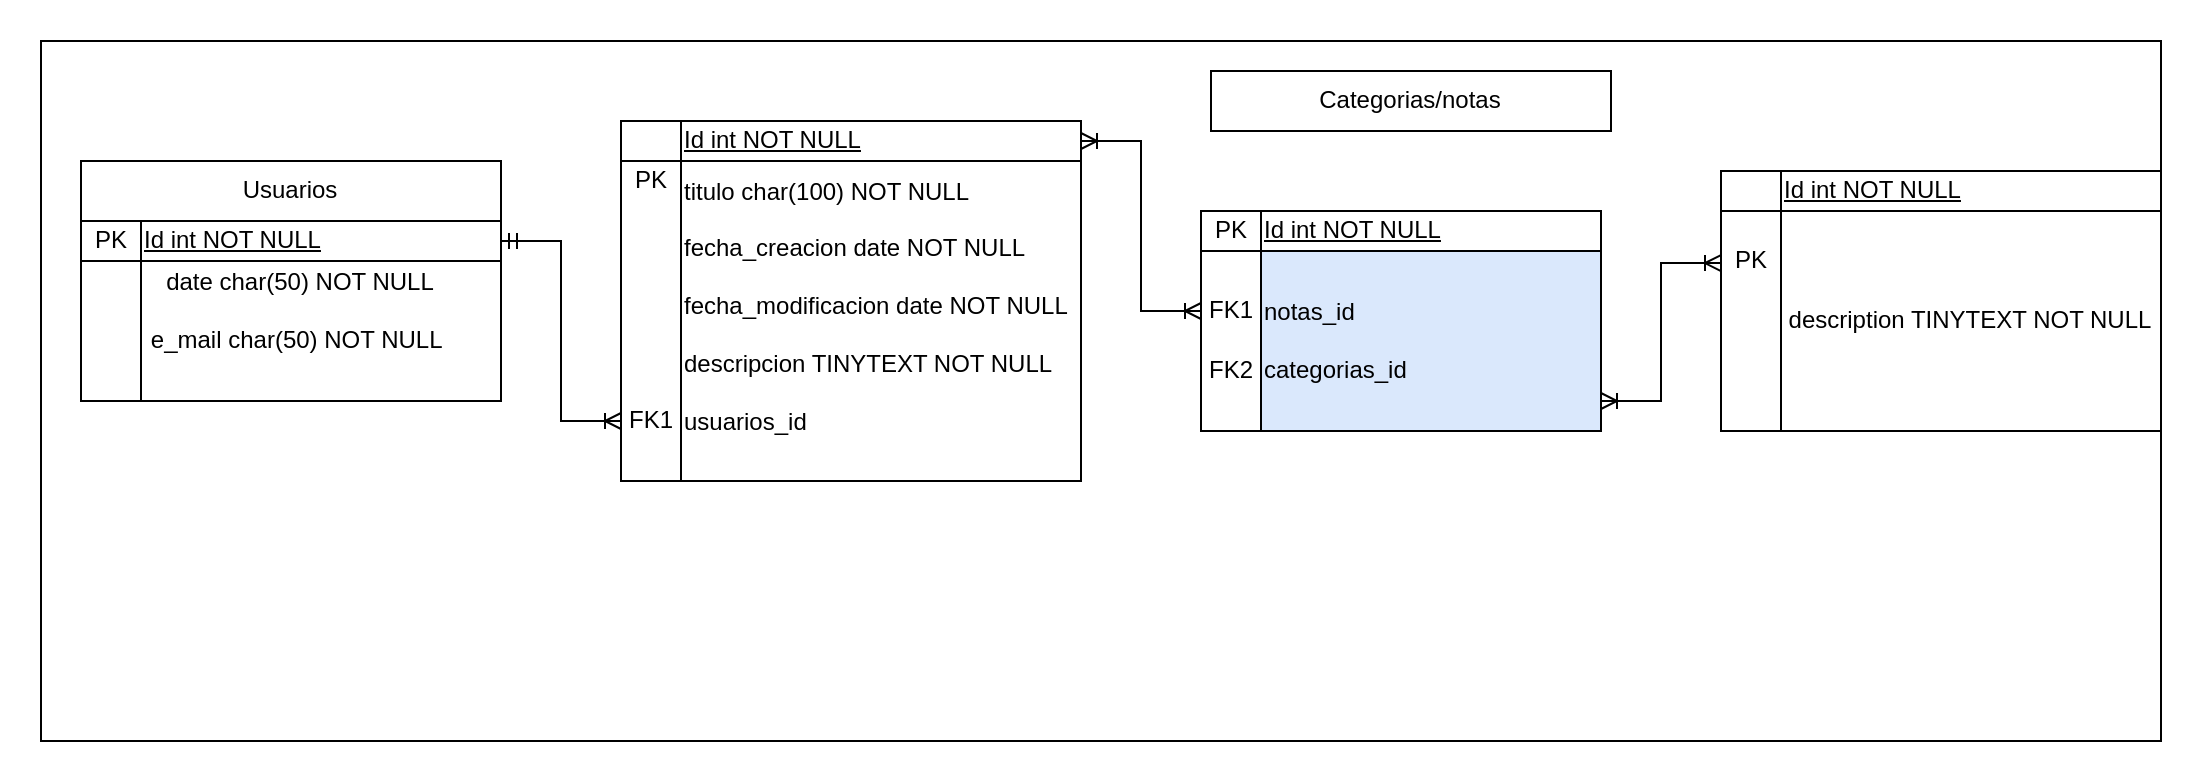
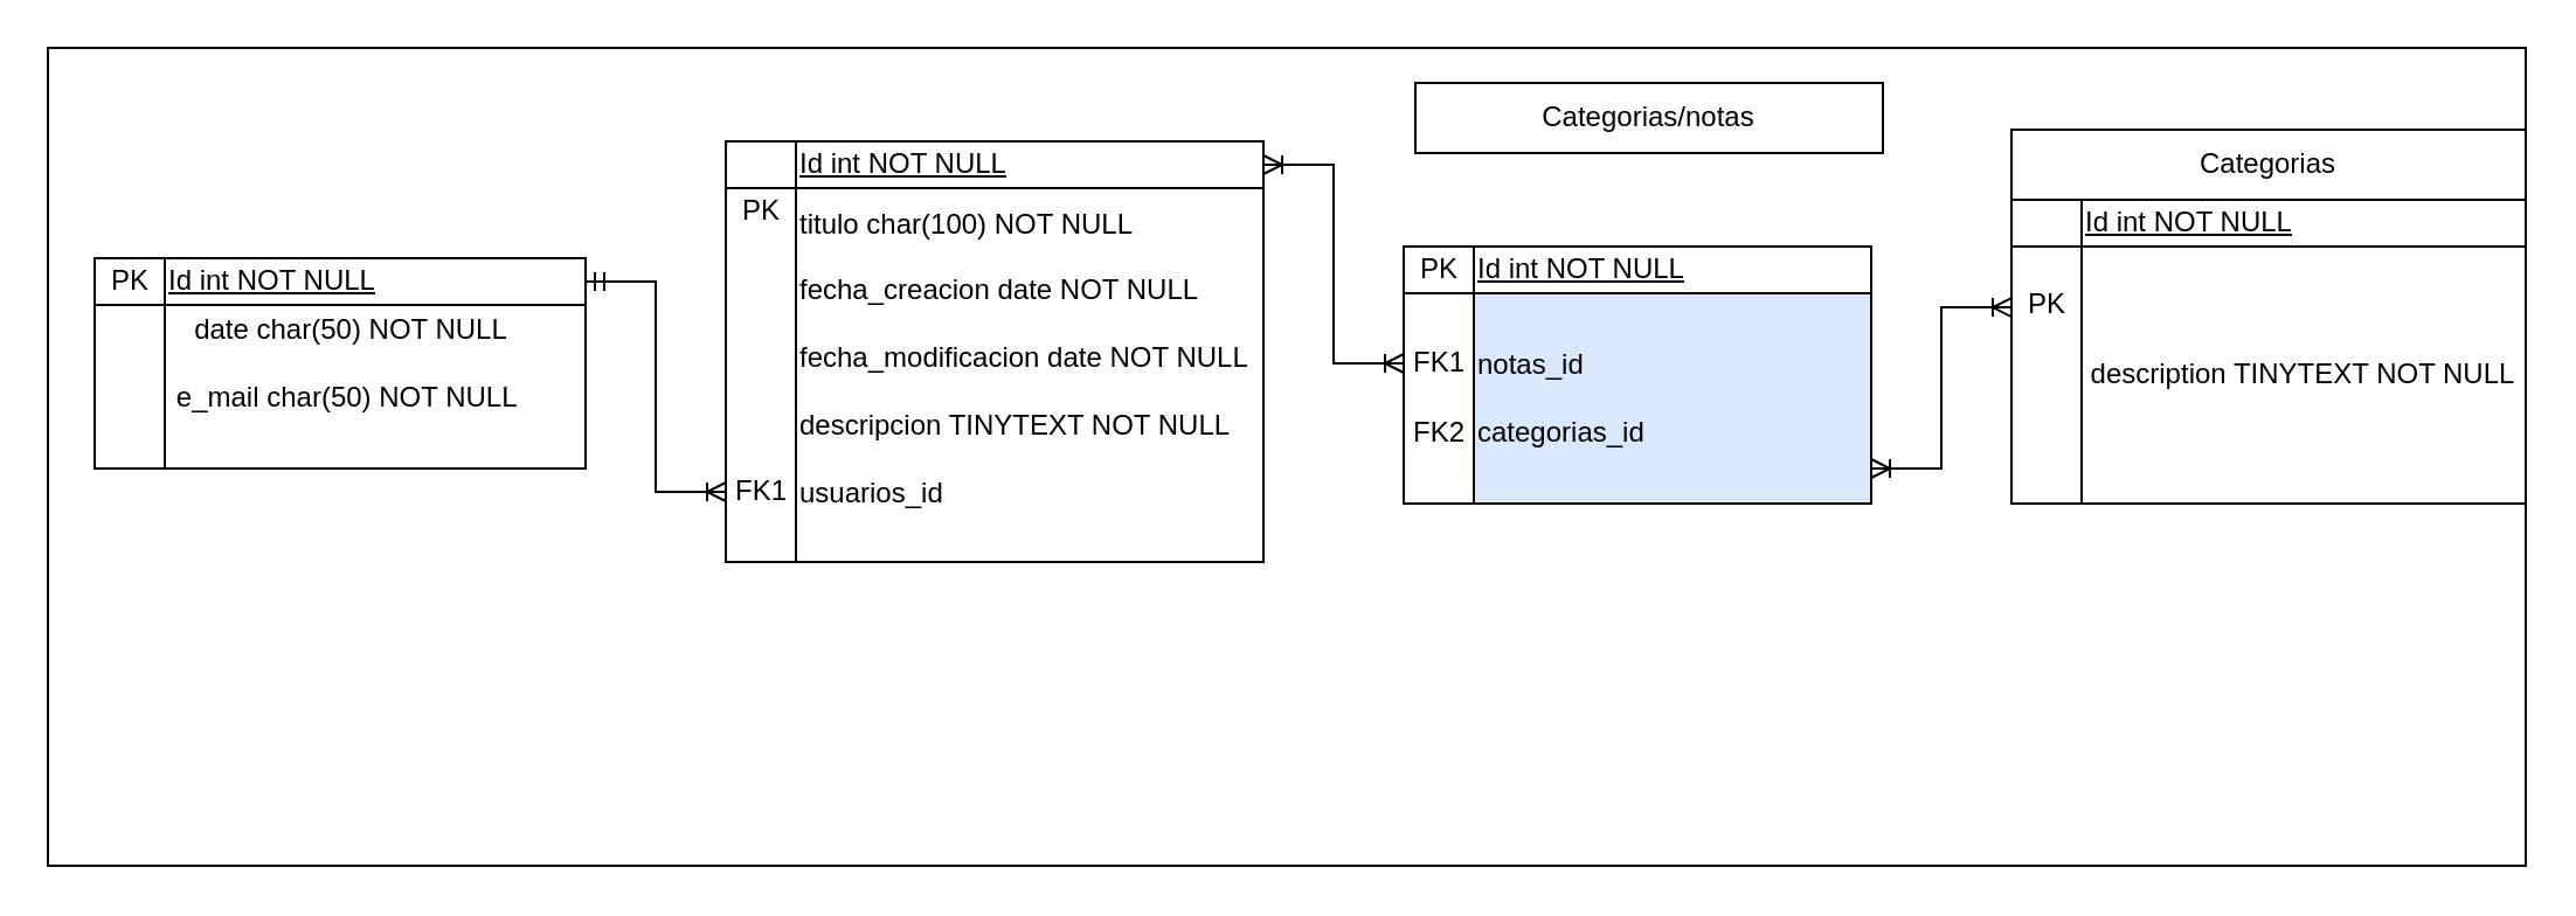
  <mxCell id="0" />
  <mxCell id="1" parent="0" />
  <mxCell id="2" value="" style="rounded=0;whiteSpace=wrap;html=1;fontSize=12;" vertex="1" parent="1"><mxGeometry y="20" width="1060" height="350" as="geometry" x="20" /></mxCell>
  <mxCell id="3" value="&lt;div&gt;&amp;nbsp;&amp;nbsp;&amp;nbsp; date char(50) NOT NULL&amp;nbsp;&lt;/div&gt;&lt;div&gt;&lt;br&gt;&lt;/div&gt;&lt;div&gt;&amp;nbsp; e_mail char(50) NOT NULL &lt;br&gt;&lt;/div&gt;" style="shape=internalStorage;whiteSpace=wrap;html=1;backgroundOutline=1;dx=30;dy=20;" vertex="1" parent="1"><mxGeometry x="40" y="110" width="210" height="90" as="geometry" /></mxCell>
- <mxCell id="4" value="Usuarios" style="rounded=0;whiteSpace=wrap;html=1;" vertex="1" parent="1"><mxGeometry x="40" y="80" width="210" height="30" as="geometry" /></mxCell>
  <mxCell id="5" value="&lt;div style=&quot;font-size: 11px&quot; align=&quot;center&quot;&gt;&lt;font style=&quot;font-size: 11px&quot;&gt;&amp;nbsp;&amp;nbsp; &lt;/font&gt;&lt;/div&gt;" style="shape=internalStorage;whiteSpace=wrap;html=1;backgroundOutline=1;dx=30;dy=20;align=center;" vertex="1" parent="1"><mxGeometry x="310" y="60" width="200" height="180" as="geometry" /></mxCell>
  <mxCell id="6" value="&lt;div&gt;&lt;u&gt;Id int NOT NULL&lt;/u&gt;&lt;/div&gt;" style="whiteSpace=wrap;html=1;align=left;" vertex="1" parent="1"><mxGeometry x="340" y="60" width="200" height="20" as="geometry" /></mxCell>
  <mxCell id="7" value="" style="shape=internalStorage;whiteSpace=wrap;html=1;backgroundOutline=1;dx=30;dy=20;align=left;" vertex="1" parent="1"><mxGeometry x="600" y="105" width="200" height="110" as="geometry" /></mxCell>
  <mxCell id="8" value="Categorias/notas" style="rounded=0;whiteSpace=wrap;html=1;" vertex="1" parent="1"><mxGeometry x="605" y="35" width="200" height="30" as="geometry" /></mxCell>
  <mxCell id="9" style="edgeStyle=orthogonalEdgeStyle;rounded=0;orthogonalLoop=1;jettySize=auto;html=1;exitX=0.75;exitY=1;exitDx=0;exitDy=0;entryX=0.833;entryY=1.05;entryDx=0;entryDy=0;entryPerimeter=0;" edge="1" parent="1" source="14" target="14"><mxGeometry relative="1" as="geometry" /></mxCell>
  <mxCell id="10" value="&lt;div align=&quot;left&quot;&gt;&lt;u&gt;Id int NOT NULL&lt;/u&gt;&lt;/div&gt;" style="rounded=0;whiteSpace=wrap;html=1;align=left;" vertex="1" parent="1"><mxGeometry x="70" y="110" width="180" height="20" as="geometry" /></mxCell>
  <mxCell id="11" value="PK" style="text;html=1;align=center;verticalAlign=middle;resizable=0;points=[];autosize=1;strokeColor=none;fillColor=none;fontSize=12;" vertex="1" parent="1"><mxGeometry x="40" y="110" width="30" height="20" as="geometry" /></mxCell>
  <mxCell id="12" value="" style="shape=internalStorage;whiteSpace=wrap;html=1;backgroundOutline=1;fontSize=12;dx=30;dy=20;" vertex="1" parent="1"><mxGeometry x="860" y="85" width="200" height="130" as="geometry" /></mxCell>
+ <mxCell id="13" value="Categorias" style="rounded=0;whiteSpace=wrap;html=1;fontSize=12;" vertex="1" parent="1"><mxGeometry x="860" y="55" width="220" height="30" as="geometry" /></mxCell>
  <mxCell id="14" value="&lt;div align=&quot;left&quot;&gt;&lt;u&gt;Id int NOT NULL&lt;/u&gt;&lt;/div&gt;" style="rounded=0;whiteSpace=wrap;html=1;align=left;" vertex="1" parent="1"><mxGeometry x="630" y="105" width="170" height="20" as="geometry" /></mxCell>
  <mxCell id="15" value="&lt;div align=&quot;left&quot;&gt;&lt;u&gt;Id int NOT NULL&lt;/u&gt;&lt;/div&gt;" style="rounded=0;whiteSpace=wrap;html=1;align=left;" vertex="1" parent="1"><mxGeometry x="890" y="85" width="190" height="20" as="geometry" /></mxCell>
  <mxCell id="16" value="&lt;div align=&quot;left&quot;&gt;titulo char(100) NOT NULL&lt;/div&gt;&lt;div align=&quot;left&quot;&gt;&lt;br&gt;&lt;/div&gt;&lt;div align=&quot;left&quot;&gt;fecha_creacion date NOT NULL&lt;/div&gt;&lt;div align=&quot;left&quot;&gt;&lt;br&gt;&lt;/div&gt;&lt;div align=&quot;left&quot;&gt;fecha_modificacion date NOT NULL&amp;nbsp;&lt;/div&gt;&lt;div align=&quot;left&quot;&gt;&lt;br&gt;&lt;/div&gt;&lt;div align=&quot;left&quot;&gt;descripcion TINYTEXT NOT NULL&lt;/div&gt;&lt;div align=&quot;left&quot;&gt;&lt;br&gt;&lt;/div&gt;&lt;div align=&quot;left&quot;&gt;usuarios_id&lt;br&gt;&lt;/div&gt;&lt;div align=&quot;left&quot;&gt;&lt;br&gt;&lt;/div&gt;" style="rounded=0;whiteSpace=wrap;html=1;fontSize=12;align=left;" vertex="1" parent="1"><mxGeometry x="340" y="80" width="200" height="160" as="geometry" /></mxCell>
  <mxCell id="17" value="PK" style="text;html=1;align=center;verticalAlign=middle;resizable=0;points=[];autosize=1;strokeColor=none;fillColor=none;fontSize=12;" vertex="1" parent="1"><mxGeometry x="310" y="80" width="30" height="20" as="geometry" /></mxCell>
  <mxCell id="18" value="FK1" style="text;html=1;align=center;verticalAlign=middle;resizable=0;points=[];autosize=1;strokeColor=none;fillColor=none;fontSize=12;" vertex="1" parent="1"><mxGeometry x="305" y="200" width="40" height="20" as="geometry" /></mxCell>
  <mxCell id="19" value="PK" style="text;html=1;align=center;verticalAlign=middle;resizable=0;points=[];autosize=1;strokeColor=none;fillColor=none;fontSize=12;" vertex="1" parent="1"><mxGeometry x="600" y="105" width="30" height="20" as="geometry" /></mxCell>
  <mxCell id="20" value="&lt;div&gt;FK1&lt;/div&gt;" style="text;html=1;align=center;verticalAlign=middle;resizable=0;points=[];autosize=1;strokeColor=none;fillColor=none;fontSize=12;" vertex="1" parent="1"><mxGeometry x="595" y="145" width="40" height="20" as="geometry" /></mxCell>
  <mxCell id="21" value="FK2" style="text;html=1;align=center;verticalAlign=middle;resizable=0;points=[];autosize=1;strokeColor=none;fillColor=none;fontSize=12;" vertex="1" parent="1"><mxGeometry x="595" y="175" width="40" height="20" as="geometry" /></mxCell>
  <mxCell id="22" value="&lt;div align=&quot;left&quot;&gt;notas_id&lt;/div&gt;&lt;div align=&quot;left&quot;&gt;&lt;br&gt;&lt;/div&gt;&lt;div align=&quot;left&quot;&gt;categorias_id&lt;br&gt;&lt;/div&gt;" style="rounded=0;whiteSpace=wrap;html=1;fontSize=12;align=left;fillColor=#dae8fc;" vertex="1" parent="1"><mxGeometry x="630" y="125" width="170" height="90" as="geometry" /></mxCell>
  <mxCell id="23" value="" style="edgeStyle=entityRelationEdgeStyle;fontSize=12;html=1;endArrow=ERoneToMany;startArrow=ERmandOne;rounded=0;exitX=1;exitY=0.5;exitDx=0;exitDy=0;entryX=0.125;entryY=0.5;entryDx=0;entryDy=0;entryPerimeter=0;" edge="1" parent="1" source="10" target="18"><mxGeometry width="100" height="100" relative="1" as="geometry"><mxPoint x="260" y="90" as="sourcePoint" /><mxPoint x="310" y="230" as="targetPoint" /></mxGeometry></mxCell>
  <mxCell id="24" value="" style="edgeStyle=entityRelationEdgeStyle;fontSize=12;html=1;endArrow=ERoneToMany;startArrow=ERoneToMany;rounded=0;exitX=1;exitY=0.5;exitDx=0;exitDy=0;entryX=0.125;entryY=0.5;entryDx=0;entryDy=0;entryPerimeter=0;" edge="1" parent="1" source="6" target="20"><mxGeometry width="100" height="100" relative="1" as="geometry"><mxPoint x="560" y="90" as="sourcePoint" /><mxPoint x="600" y="210" as="targetPoint" /></mxGeometry></mxCell>
  <mxCell id="25" value="" style="edgeStyle=entityRelationEdgeStyle;fontSize=12;html=1;endArrow=ERoneToMany;startArrow=ERoneToMany;rounded=0;entryX=0;entryY=0.354;entryDx=0;entryDy=0;entryPerimeter=0;" edge="1" parent="1" target="12"><mxGeometry width="100" height="100" relative="1" as="geometry"><mxPoint x="800" y="200" as="sourcePoint" /><mxPoint x="860" y="90" as="targetPoint" /></mxGeometry></mxCell>
  <mxCell id="26" value="PK" style="text;html=1;align=center;verticalAlign=middle;resizable=0;points=[];autosize=1;strokeColor=none;fillColor=none;fontSize=12;" vertex="1" parent="1"><mxGeometry x="860" y="120" width="30" height="20" as="geometry" /></mxCell>
  <mxCell id="27" value="description TINYTEXT NOT NULL" style="rounded=0;whiteSpace=wrap;html=1;fontSize=12;" vertex="1" parent="1"><mxGeometry x="890" y="105" width="190" height="110" as="geometry" /></mxCell>
